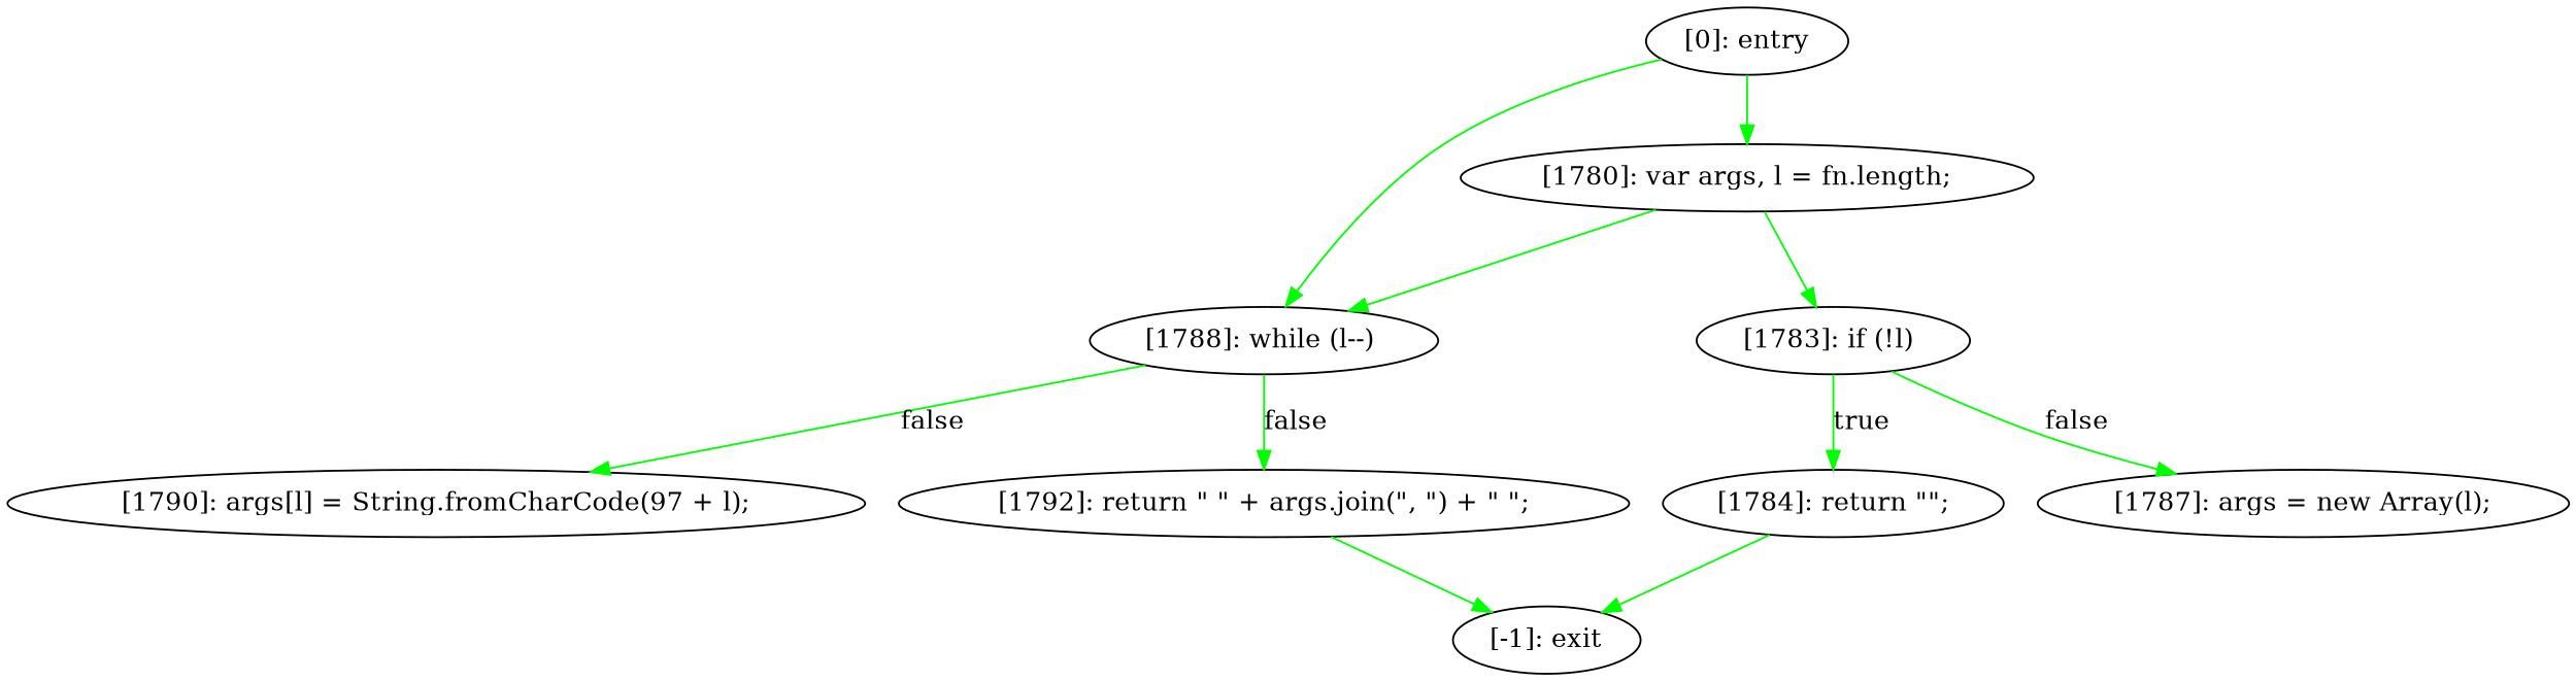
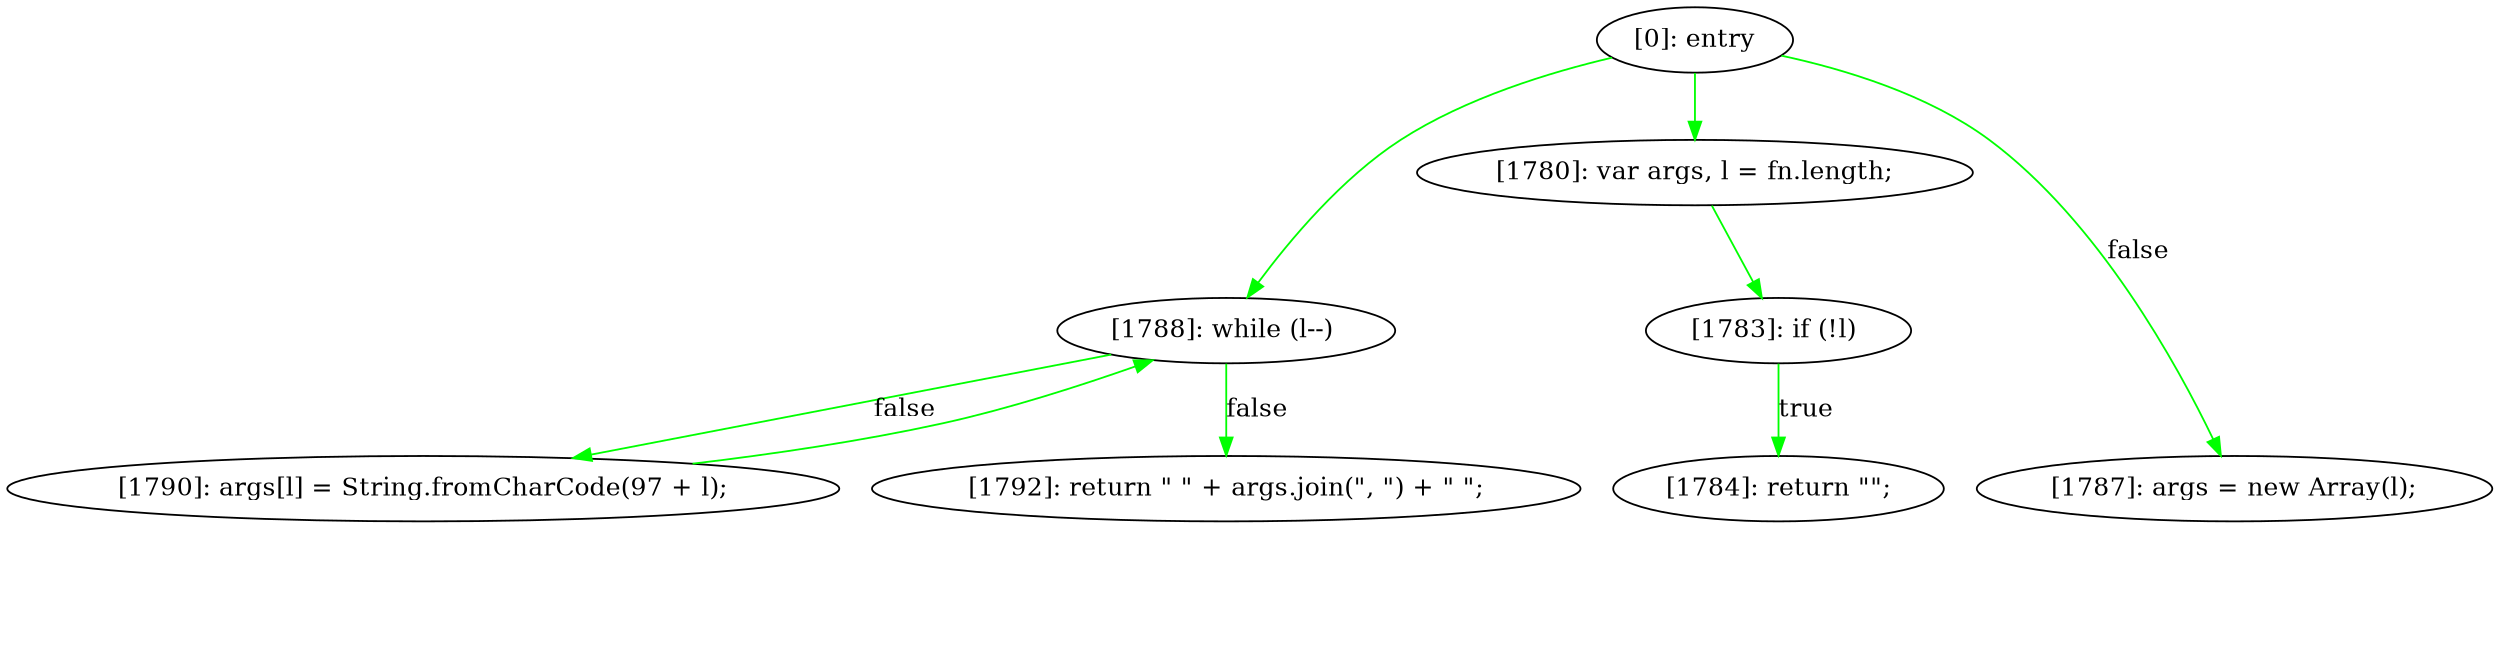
  digraph {
    edge [color=green]
    n1 [label="[1788]: while (l--) "]
    n2 [label="[1790]: args[l] = String.fromCharCode(97 + l);\n"]
    n3 [label="[1792]: return \" \" + args.join(\", \") + \" \";\n"]
-   n4 [label="[-1]: exit"]
    n5 [label="[1784]: return \"\";\n"]
    n6 [label="[1787]: args = new Array(l);\n"]
    n7 [label="[1783]: if (!l) "]
    n8 [label="[0]: entry"]
    n9 [label="[1780]: var args, l = fn.length;\n"]
    n1 -> n2 [label=false]
    n1 -> n3 [label=false]
-   n9 -> n1
-   n3 -> n4
-   n5 -> n4
+   n2 -> n1
    n7 -> n5 [label=true]
-   n7 -> n6 [label=false]
+   n8 -> n6 [label=false]
    n8 -> n1
    n8 -> n9
    n9 -> n7
  }
